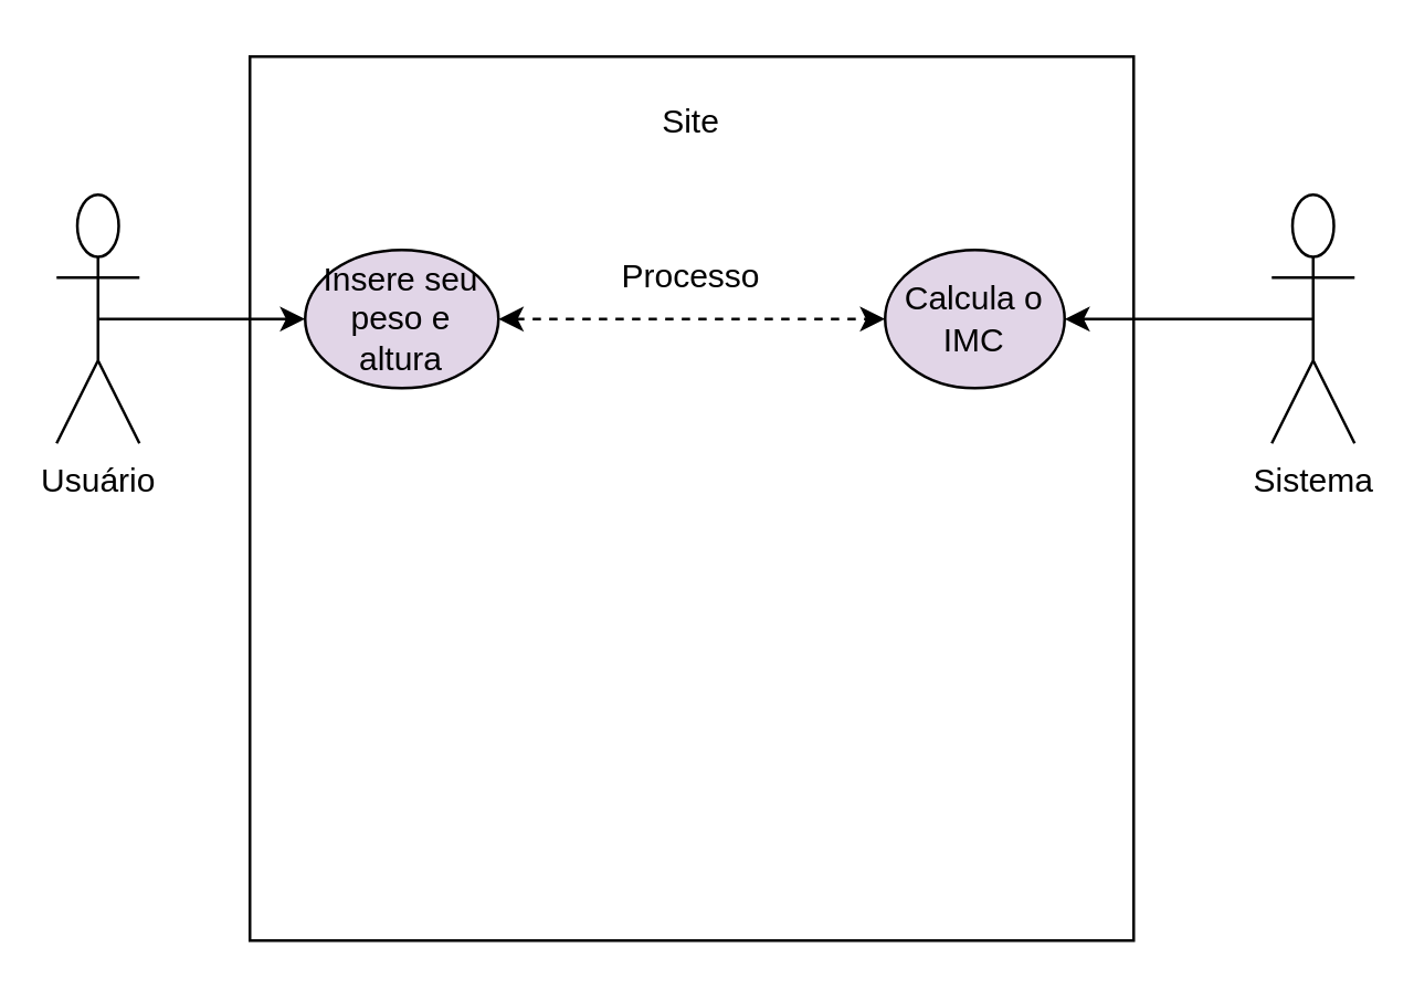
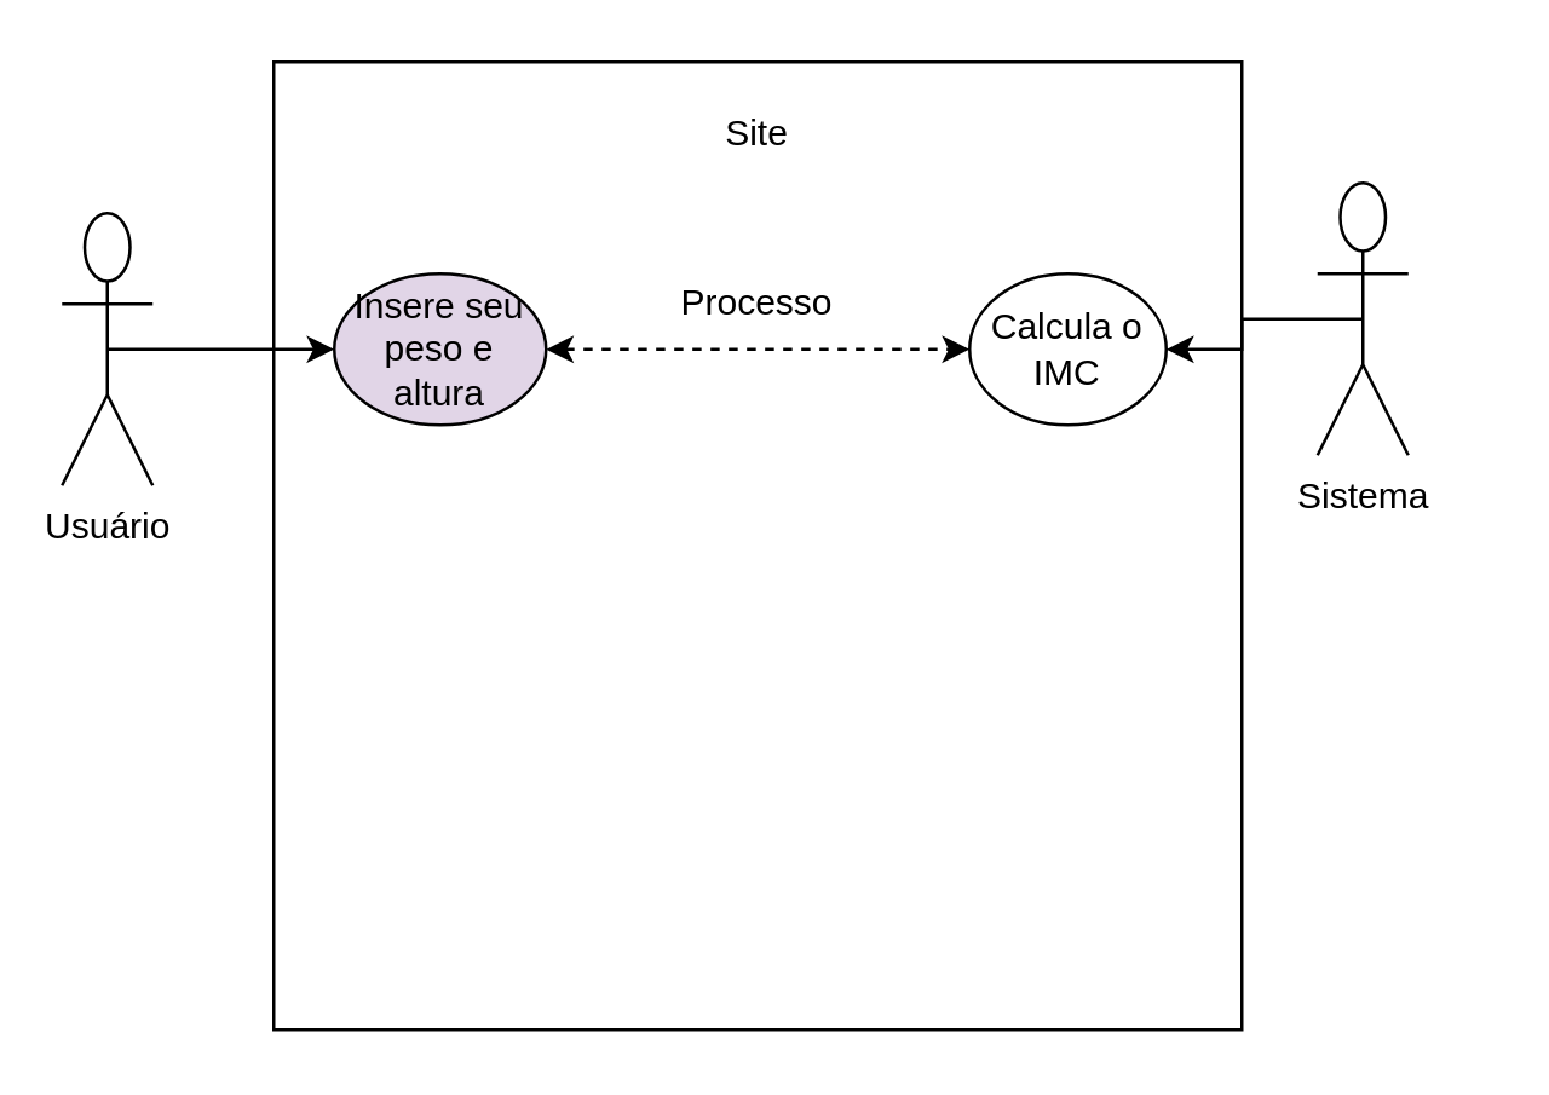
  <mxCell id="0" />
  <mxCell id="1" parent="0" />
  <mxCell id="2" value="Site&lt;br&gt;&lt;br&gt;&lt;br&gt;&lt;br&gt;&lt;br&gt;&lt;br&gt;&lt;br&gt;&lt;br&gt;&lt;br&gt;&lt;br&gt;&lt;br&gt;&lt;br&gt;&lt;br&gt;&lt;br&gt;&lt;br&gt;&lt;br&gt;&lt;br&gt;&lt;br&gt;&lt;br&gt;&lt;br&gt;" style="whiteSpace=wrap;html=1;aspect=fixed;" vertex="1" parent="1"><mxGeometry x="90" y="20" width="320" height="320" as="geometry" /></mxCell>
  <mxCell id="3" style="edgeStyle=orthogonalEdgeStyle;rounded=0;orthogonalLoop=1;jettySize=auto;html=1;exitX=0.5;exitY=0.5;exitDx=0;exitDy=0;exitPerimeter=0;entryX=0;entryY=0.5;entryDx=0;entryDy=0;" edge="1" parent="1" source="4" target="7"><mxGeometry relative="1" as="geometry" /></mxCell>
  <mxCell id="4" value="Usuário&lt;br&gt;" style="shape=umlActor;verticalLabelPosition=bottom;verticalAlign=top;html=1;outlineConnect=0;fontStyle=0;align=center;fillColor=#FFFFFF;" vertex="1" parent="1"><mxGeometry x="20" y="70" width="30" height="90" as="geometry" /></mxCell>
  <mxCell id="5" style="edgeStyle=orthogonalEdgeStyle;rounded=0;orthogonalLoop=1;jettySize=auto;html=1;exitX=0.5;exitY=0.5;exitDx=0;exitDy=0;exitPerimeter=0;entryX=1;entryY=0.5;entryDx=0;entryDy=0;" edge="1" parent="1" source="6" target="8"><mxGeometry relative="1" as="geometry" /></mxCell>
- <mxCell id="6" value="Sistema&lt;br&gt;" style="shape=umlActor;verticalLabelPosition=bottom;verticalAlign=top;html=1;outlineConnect=0;fontStyle=0;align=center;fillColor=#FFFFFF;" vertex="1" parent="1"><mxGeometry x="460" y="70" width="30" height="90" as="geometry" /></mxCell>
+ <mxCell id="6" value="Sistema&lt;br&gt;" style="shape=umlActor;verticalLabelPosition=bottom;verticalAlign=top;html=1;outlineConnect=0;fontStyle=0;align=center;fillColor=#FFFFFF;" vertex="1" parent="1"><mxGeometry x="435" y="60" width="30" height="90" as="geometry" /></mxCell>
  <mxCell id="7" value="Insere seu peso e altura" style="ellipse;whiteSpace=wrap;html=1;fillColor=#e1d5e7;" vertex="1" parent="1"><mxGeometry x="110" y="90" width="70" height="50" as="geometry" /></mxCell>
- <mxCell id="8" value="Calcula o IMC" style="ellipse;whiteSpace=wrap;html=1;fillColor=#e1d5e7;" vertex="1" parent="1"><mxGeometry x="320" y="90" width="65" height="50" as="geometry" /></mxCell>
+ <mxCell id="8" value="Calcula o IMC" style="ellipse;whiteSpace=wrap;html=1;" vertex="1" parent="1"><mxGeometry x="320" y="90" width="65" height="50" as="geometry" /></mxCell>
  <mxCell id="9" value="" style="endArrow=classic;startArrow=classic;html=1;exitX=1;exitY=0.5;exitDx=0;exitDy=0;dashed=1;" edge="1" parent="1" source="7" target="8"><mxGeometry width="50" height="50" relative="1" as="geometry"><mxPoint x="250" y="230" as="sourcePoint" /><mxPoint x="300" y="180" as="targetPoint" /></mxGeometry></mxCell>
  <mxCell id="10" value="Processo&lt;br&gt;" style="text;html=1;strokeColor=none;fillColor=none;align=center;verticalAlign=middle;whiteSpace=wrap;rounded=0;" vertex="1" parent="1"><mxGeometry x="230" y="90" width="40" height="20" as="geometry" /></mxCell>
